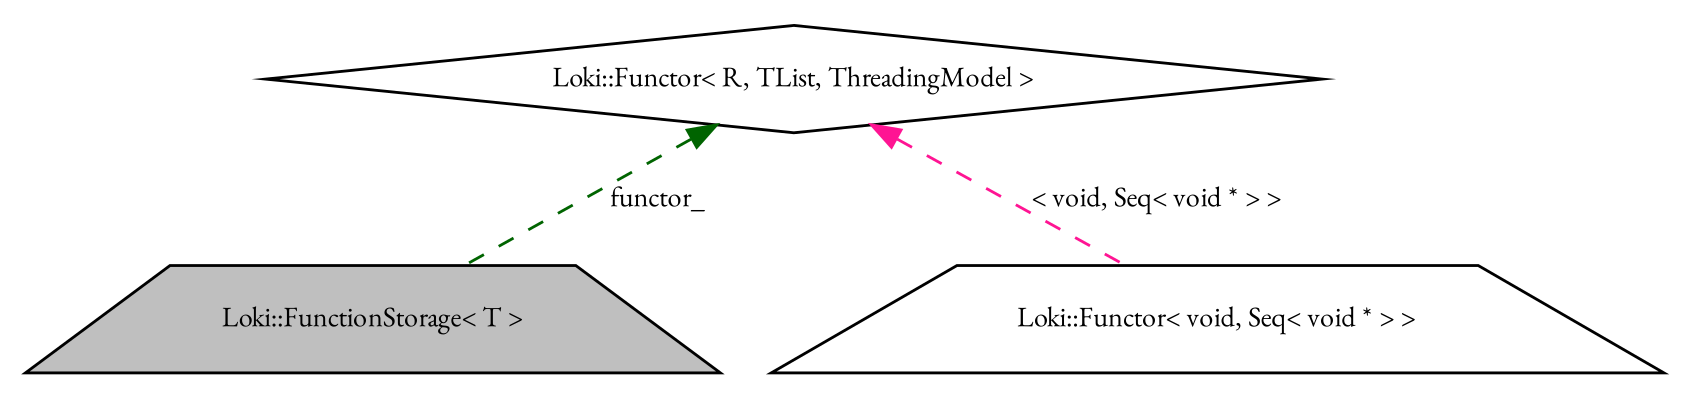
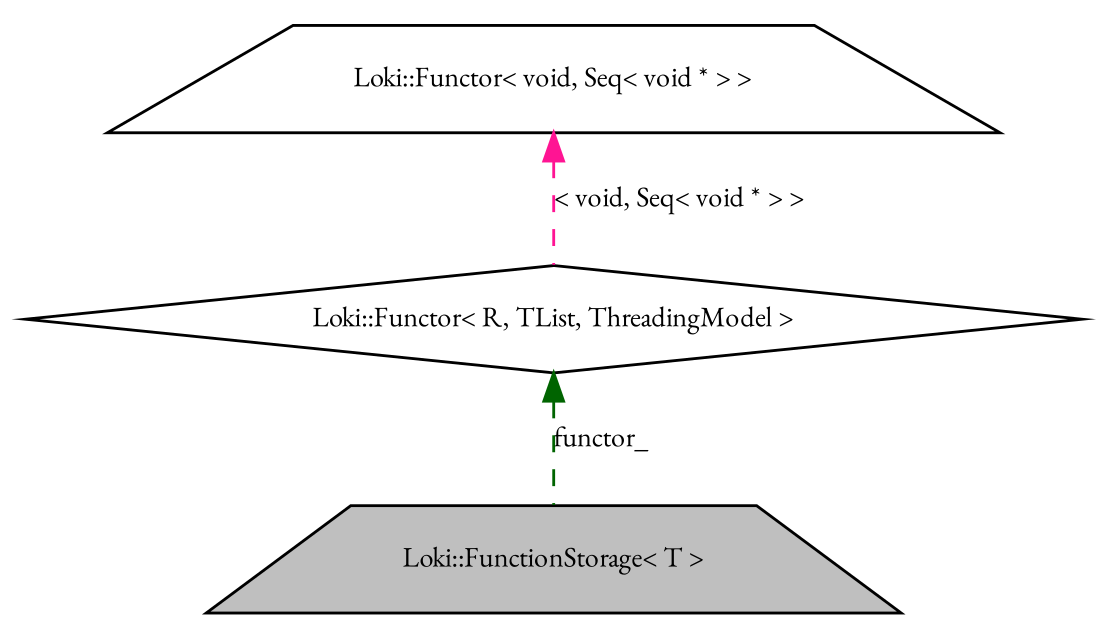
  digraph {
    fontname="EB Garamond"
    node [color=black fontname="EB Garamond" fontsize=10 shape=trapezium]
    edge [dir=back fontname="EB Garamond" fontsize=10 labelfontname=FreeSans labelfontsize=10 style=dashed]
    n1 [fillcolor=grey75 fontcolor=black height=0.2 label="Loki::FunctionStorage\< T \>" style=filled width=0.4]
    n2 [height=0.2 label="Loki::Functor\< void, Seq\< void * \> \>" width=0.4]
    n3 [height=0.2 label="Loki::Functor\< R, TList, ThreadingModel \>" shape=diamond width=0.4]
    n3 -> n1 [color=darkgreen label=functor_]
-   n3 -> n2 [color=deeppink label="\< void, Seq\< void * \> \>"]
+   n2 -> n3 [color=deeppink label="\< void, Seq\< void * \> \>"]
  }
